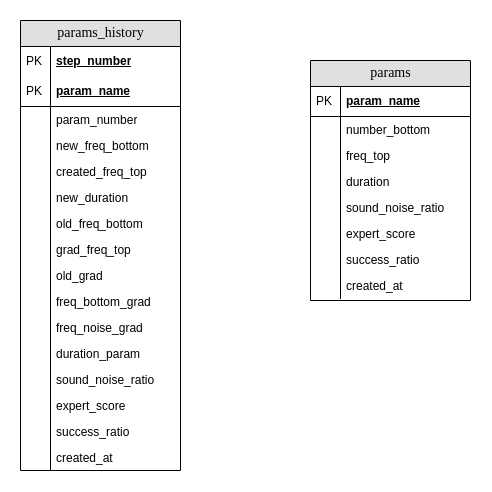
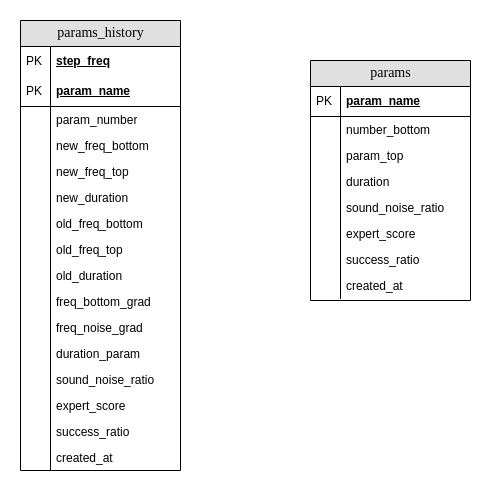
  <mxCell id="0" />
  <mxCell id="1" parent="0" />
  <mxCell id="2" value="params_history" style="swimlane;html=1;fontStyle=0;childLayout=stackLayout;horizontal=1;startSize=26;fillColor=#e0e0e0;horizontalStack=0;resizeParent=1;resizeLast=0;collapsible=1;marginBottom=0;swimlaneFillColor=#ffffff;align=center;rounded=0;shadow=0;comic=0;labelBackgroundColor=none;strokeWidth=1;fontFamily=Verdana;fontSize=14" vertex="1" parent="1"><mxGeometry x="20" y="20" width="160" height="450" as="geometry" /></mxCell>
- <mxCell id="3" value="step_number" style="shape=partialRectangle;top=0;left=0;right=0;bottom=1;html=1;align=left;verticalAlign=middle;fillColor=none;spacingLeft=34;spacingRight=4;whiteSpace=wrap;overflow=hidden;rotatable=0;points=[[0,0.5],[1,0.5]];portConstraint=eastwest;dropTarget=0;fontStyle=5;strokeColor=none;" vertex="1" parent="2"><mxGeometry y="26" width="160" height="30" as="geometry" /></mxCell>
+ <mxCell id="3" value="step_freq" style="shape=partialRectangle;top=0;left=0;right=0;bottom=1;html=1;align=left;verticalAlign=middle;fillColor=none;spacingLeft=34;spacingRight=4;whiteSpace=wrap;overflow=hidden;rotatable=0;points=[[0,0.5],[1,0.5]];portConstraint=eastwest;dropTarget=0;fontStyle=5;strokeColor=none;" vertex="1" parent="2"><mxGeometry y="26" width="160" height="30" as="geometry" /></mxCell>
  <mxCell id="4" value="PK" style="shape=partialRectangle;top=0;left=0;bottom=0;html=1;fillColor=none;align=left;verticalAlign=middle;spacingLeft=4;spacingRight=4;whiteSpace=wrap;overflow=hidden;rotatable=0;points=[];portConstraint=eastwest;part=1;" vertex="1" connectable="0" parent="3"><mxGeometry width="30" height="30" as="geometry" /></mxCell>
  <mxCell id="5" value="param_name" style="shape=partialRectangle;top=0;left=0;right=0;bottom=1;html=1;align=left;verticalAlign=middle;fillColor=none;spacingLeft=34;spacingRight=4;whiteSpace=wrap;overflow=hidden;rotatable=0;points=[[0,0.5],[1,0.5]];portConstraint=eastwest;dropTarget=0;fontStyle=5;" vertex="1" parent="2"><mxGeometry y="56" width="160" height="30" as="geometry" /></mxCell>
  <mxCell id="6" value="PK" style="shape=partialRectangle;top=0;left=0;bottom=0;html=1;fillColor=none;align=left;verticalAlign=middle;spacingLeft=4;spacingRight=4;whiteSpace=wrap;overflow=hidden;rotatable=0;points=[];portConstraint=eastwest;part=1;" vertex="1" connectable="0" parent="5"><mxGeometry width="30" height="30" as="geometry" /></mxCell>
  <mxCell id="7" value="param_number" style="shape=partialRectangle;top=0;left=0;right=0;bottom=0;html=1;align=left;verticalAlign=top;fillColor=none;spacingLeft=34;spacingRight=4;whiteSpace=wrap;overflow=hidden;rotatable=0;points=[[0,0.5],[1,0.5]];portConstraint=eastwest;dropTarget=0;" vertex="1" parent="2"><mxGeometry y="86" width="160" height="26" as="geometry" /></mxCell>
  <mxCell id="8" value="" style="shape=partialRectangle;top=0;left=0;bottom=0;html=1;fillColor=none;align=left;verticalAlign=top;spacingLeft=4;spacingRight=4;whiteSpace=wrap;overflow=hidden;rotatable=0;points=[];portConstraint=eastwest;part=1;" vertex="1" connectable="0" parent="7"><mxGeometry width="30" height="26" as="geometry" /></mxCell>
  <mxCell id="9" value="new_freq_bottom" style="shape=partialRectangle;top=0;left=0;right=0;bottom=0;html=1;align=left;verticalAlign=top;fillColor=none;spacingLeft=34;spacingRight=4;whiteSpace=wrap;overflow=hidden;rotatable=0;points=[[0,0.5],[1,0.5]];portConstraint=eastwest;dropTarget=0;" vertex="1" parent="2"><mxGeometry y="112" width="160" height="26" as="geometry" /></mxCell>
  <mxCell id="10" value="" style="shape=partialRectangle;top=0;left=0;bottom=0;html=1;fillColor=none;align=left;verticalAlign=top;spacingLeft=4;spacingRight=4;whiteSpace=wrap;overflow=hidden;rotatable=0;points=[];portConstraint=eastwest;part=1;" vertex="1" connectable="0" parent="9"><mxGeometry width="30" height="26" as="geometry" /></mxCell>
- <mxCell id="11" value="created_freq_top" style="shape=partialRectangle;top=0;left=0;right=0;bottom=0;html=1;align=left;verticalAlign=top;fillColor=none;spacingLeft=34;spacingRight=4;whiteSpace=wrap;overflow=hidden;rotatable=0;points=[[0,0.5],[1,0.5]];portConstraint=eastwest;dropTarget=0;" vertex="1" parent="2"><mxGeometry y="138" width="160" height="26" as="geometry" /></mxCell>
+ <mxCell id="11" value="new_freq_top" style="shape=partialRectangle;top=0;left=0;right=0;bottom=0;html=1;align=left;verticalAlign=top;fillColor=none;spacingLeft=34;spacingRight=4;whiteSpace=wrap;overflow=hidden;rotatable=0;points=[[0,0.5],[1,0.5]];portConstraint=eastwest;dropTarget=0;" vertex="1" parent="2"><mxGeometry y="138" width="160" height="26" as="geometry" /></mxCell>
  <mxCell id="12" value="" style="shape=partialRectangle;top=0;left=0;bottom=0;html=1;fillColor=none;align=left;verticalAlign=top;spacingLeft=4;spacingRight=4;whiteSpace=wrap;overflow=hidden;rotatable=0;points=[];portConstraint=eastwest;part=1;" vertex="1" connectable="0" parent="11"><mxGeometry width="30" height="26" as="geometry" /></mxCell>
  <mxCell id="13" value="new_duration" style="shape=partialRectangle;top=0;left=0;right=0;bottom=0;html=1;align=left;verticalAlign=top;fillColor=none;spacingLeft=34;spacingRight=4;whiteSpace=wrap;overflow=hidden;rotatable=0;points=[[0,0.5],[1,0.5]];portConstraint=eastwest;dropTarget=0;" vertex="1" parent="2"><mxGeometry y="164" width="160" height="26" as="geometry" /></mxCell>
  <mxCell id="14" value="" style="shape=partialRectangle;top=0;left=0;bottom=0;html=1;fillColor=none;align=left;verticalAlign=top;spacingLeft=4;spacingRight=4;whiteSpace=wrap;overflow=hidden;rotatable=0;points=[];portConstraint=eastwest;part=1;" vertex="1" connectable="0" parent="13"><mxGeometry width="30" height="26" as="geometry" /></mxCell>
  <mxCell id="15" value="old_freq_bottom" style="shape=partialRectangle;top=0;left=0;right=0;bottom=0;html=1;align=left;verticalAlign=top;fillColor=none;spacingLeft=34;spacingRight=4;whiteSpace=wrap;overflow=hidden;rotatable=0;points=[[0,0.5],[1,0.5]];portConstraint=eastwest;dropTarget=0;" vertex="1" parent="2"><mxGeometry y="190" width="160" height="26" as="geometry" /></mxCell>
  <mxCell id="16" value="" style="shape=partialRectangle;top=0;left=0;bottom=0;html=1;fillColor=none;align=left;verticalAlign=top;spacingLeft=4;spacingRight=4;whiteSpace=wrap;overflow=hidden;rotatable=0;points=[];portConstraint=eastwest;part=1;" vertex="1" connectable="0" parent="15"><mxGeometry width="30" height="26" as="geometry" /></mxCell>
- <mxCell id="17" value="grad_freq_top" style="shape=partialRectangle;top=0;left=0;right=0;bottom=0;html=1;align=left;verticalAlign=top;fillColor=none;spacingLeft=34;spacingRight=4;whiteSpace=wrap;overflow=hidden;rotatable=0;points=[[0,0.5],[1,0.5]];portConstraint=eastwest;dropTarget=0;" vertex="1" parent="2"><mxGeometry y="216" width="160" height="26" as="geometry" /></mxCell>
+ <mxCell id="17" value="old_freq_top" style="shape=partialRectangle;top=0;left=0;right=0;bottom=0;html=1;align=left;verticalAlign=top;fillColor=none;spacingLeft=34;spacingRight=4;whiteSpace=wrap;overflow=hidden;rotatable=0;points=[[0,0.5],[1,0.5]];portConstraint=eastwest;dropTarget=0;" vertex="1" parent="2"><mxGeometry y="216" width="160" height="26" as="geometry" /></mxCell>
  <mxCell id="18" value="" style="shape=partialRectangle;top=0;left=0;bottom=0;html=1;fillColor=none;align=left;verticalAlign=top;spacingLeft=4;spacingRight=4;whiteSpace=wrap;overflow=hidden;rotatable=0;points=[];portConstraint=eastwest;part=1;" vertex="1" connectable="0" parent="17"><mxGeometry width="30" height="26" as="geometry" /></mxCell>
- <mxCell id="19" value="old_grad" style="shape=partialRectangle;top=0;left=0;right=0;bottom=0;html=1;align=left;verticalAlign=top;fillColor=none;spacingLeft=34;spacingRight=4;whiteSpace=wrap;overflow=hidden;rotatable=0;points=[[0,0.5],[1,0.5]];portConstraint=eastwest;dropTarget=0;" vertex="1" parent="2"><mxGeometry y="242" width="160" height="26" as="geometry" /></mxCell>
+ <mxCell id="19" value="old_duration" style="shape=partialRectangle;top=0;left=0;right=0;bottom=0;html=1;align=left;verticalAlign=top;fillColor=none;spacingLeft=34;spacingRight=4;whiteSpace=wrap;overflow=hidden;rotatable=0;points=[[0,0.5],[1,0.5]];portConstraint=eastwest;dropTarget=0;" vertex="1" parent="2"><mxGeometry y="242" width="160" height="26" as="geometry" /></mxCell>
  <mxCell id="20" value="" style="shape=partialRectangle;top=0;left=0;bottom=0;html=1;fillColor=none;align=left;verticalAlign=top;spacingLeft=4;spacingRight=4;whiteSpace=wrap;overflow=hidden;rotatable=0;points=[];portConstraint=eastwest;part=1;" vertex="1" connectable="0" parent="19"><mxGeometry width="30" height="26" as="geometry" /></mxCell>
  <mxCell id="21" value="freq_bottom_grad" style="shape=partialRectangle;top=0;left=0;right=0;bottom=0;html=1;align=left;verticalAlign=top;fillColor=none;spacingLeft=34;spacingRight=4;whiteSpace=wrap;overflow=hidden;rotatable=0;points=[[0,0.5],[1,0.5]];portConstraint=eastwest;dropTarget=0;" vertex="1" parent="2"><mxGeometry y="268" width="160" height="26" as="geometry" /></mxCell>
  <mxCell id="22" value="" style="shape=partialRectangle;top=0;left=0;bottom=0;html=1;fillColor=none;align=left;verticalAlign=top;spacingLeft=4;spacingRight=4;whiteSpace=wrap;overflow=hidden;rotatable=0;points=[];portConstraint=eastwest;part=1;" vertex="1" connectable="0" parent="21"><mxGeometry width="30" height="26" as="geometry" /></mxCell>
  <mxCell id="23" value="freq_noise_grad" style="shape=partialRectangle;top=0;left=0;right=0;bottom=0;html=1;align=left;verticalAlign=top;fillColor=none;spacingLeft=34;spacingRight=4;whiteSpace=wrap;overflow=hidden;rotatable=0;points=[[0,0.5],[1,0.5]];portConstraint=eastwest;dropTarget=0;" vertex="1" parent="2"><mxGeometry y="294" width="160" height="26" as="geometry" /></mxCell>
  <mxCell id="24" value="" style="shape=partialRectangle;top=0;left=0;bottom=0;html=1;fillColor=none;align=left;verticalAlign=top;spacingLeft=4;spacingRight=4;whiteSpace=wrap;overflow=hidden;rotatable=0;points=[];portConstraint=eastwest;part=1;" vertex="1" connectable="0" parent="23"><mxGeometry width="30" height="26" as="geometry" /></mxCell>
  <mxCell id="25" value="duration_param" style="shape=partialRectangle;top=0;left=0;right=0;bottom=0;html=1;align=left;verticalAlign=top;fillColor=none;spacingLeft=34;spacingRight=4;whiteSpace=wrap;overflow=hidden;rotatable=0;points=[[0,0.5],[1,0.5]];portConstraint=eastwest;dropTarget=0;" vertex="1" parent="2"><mxGeometry y="320" width="160" height="26" as="geometry" /></mxCell>
  <mxCell id="26" value="" style="shape=partialRectangle;top=0;left=0;bottom=0;html=1;fillColor=none;align=left;verticalAlign=top;spacingLeft=4;spacingRight=4;whiteSpace=wrap;overflow=hidden;rotatable=0;points=[];portConstraint=eastwest;part=1;" vertex="1" connectable="0" parent="25"><mxGeometry width="30" height="26" as="geometry" /></mxCell>
  <mxCell id="27" value="sound_noise_ratio" style="shape=partialRectangle;top=0;left=0;right=0;bottom=0;html=1;align=left;verticalAlign=top;fillColor=none;spacingLeft=34;spacingRight=4;whiteSpace=wrap;overflow=hidden;rotatable=0;points=[[0,0.5],[1,0.5]];portConstraint=eastwest;dropTarget=0;" vertex="1" parent="2"><mxGeometry y="346" width="160" height="26" as="geometry" /></mxCell>
  <mxCell id="28" value="" style="shape=partialRectangle;top=0;left=0;bottom=0;html=1;fillColor=none;align=left;verticalAlign=top;spacingLeft=4;spacingRight=4;whiteSpace=wrap;overflow=hidden;rotatable=0;points=[];portConstraint=eastwest;part=1;" vertex="1" connectable="0" parent="27"><mxGeometry width="30" height="26" as="geometry" /></mxCell>
  <mxCell id="29" value="expert_score" style="shape=partialRectangle;top=0;left=0;right=0;bottom=0;html=1;align=left;verticalAlign=top;fillColor=none;spacingLeft=34;spacingRight=4;whiteSpace=wrap;overflow=hidden;rotatable=0;points=[[0,0.5],[1,0.5]];portConstraint=eastwest;dropTarget=0;" vertex="1" parent="2"><mxGeometry y="372" width="160" height="26" as="geometry" /></mxCell>
  <mxCell id="30" value="" style="shape=partialRectangle;top=0;left=0;bottom=0;html=1;fillColor=none;align=left;verticalAlign=top;spacingLeft=4;spacingRight=4;whiteSpace=wrap;overflow=hidden;rotatable=0;points=[];portConstraint=eastwest;part=1;" vertex="1" connectable="0" parent="29"><mxGeometry width="30" height="26" as="geometry" /></mxCell>
  <mxCell id="31" value="success_ratio" style="shape=partialRectangle;top=0;left=0;right=0;bottom=0;html=1;align=left;verticalAlign=top;fillColor=none;spacingLeft=34;spacingRight=4;whiteSpace=wrap;overflow=hidden;rotatable=0;points=[[0,0.5],[1,0.5]];portConstraint=eastwest;dropTarget=0;" vertex="1" parent="2"><mxGeometry y="398" width="160" height="26" as="geometry" /></mxCell>
  <mxCell id="32" value="" style="shape=partialRectangle;top=0;left=0;bottom=0;html=1;fillColor=none;align=left;verticalAlign=top;spacingLeft=4;spacingRight=4;whiteSpace=wrap;overflow=hidden;rotatable=0;points=[];portConstraint=eastwest;part=1;" vertex="1" connectable="0" parent="31"><mxGeometry width="30" height="26" as="geometry" /></mxCell>
  <mxCell id="33" value="created_at" style="shape=partialRectangle;top=0;left=0;right=0;bottom=0;html=1;align=left;verticalAlign=top;fillColor=none;spacingLeft=34;spacingRight=4;whiteSpace=wrap;overflow=hidden;rotatable=0;points=[[0,0.5],[1,0.5]];portConstraint=eastwest;dropTarget=0;" vertex="1" parent="2"><mxGeometry y="424" width="160" height="26" as="geometry" /></mxCell>
  <mxCell id="34" value="" style="shape=partialRectangle;top=0;left=0;bottom=0;html=1;fillColor=none;align=left;verticalAlign=top;spacingLeft=4;spacingRight=4;whiteSpace=wrap;overflow=hidden;rotatable=0;points=[];portConstraint=eastwest;part=1;" vertex="1" connectable="0" parent="33"><mxGeometry width="30" height="26" as="geometry" /></mxCell>
  <mxCell id="35" value="params" style="swimlane;html=1;fontStyle=0;childLayout=stackLayout;horizontal=1;startSize=26;fillColor=#e0e0e0;horizontalStack=0;resizeParent=1;resizeLast=0;collapsible=1;marginBottom=0;swimlaneFillColor=#ffffff;align=center;rounded=0;shadow=0;comic=0;labelBackgroundColor=none;strokeWidth=1;fontFamily=Verdana;fontSize=14" vertex="1" parent="1"><mxGeometry x="310" y="60" width="160" height="240" as="geometry" /></mxCell>
  <mxCell id="36" value="param_name" style="shape=partialRectangle;top=0;left=0;right=0;bottom=1;html=1;align=left;verticalAlign=middle;fillColor=none;spacingLeft=34;spacingRight=4;whiteSpace=wrap;overflow=hidden;rotatable=0;points=[[0,0.5],[1,0.5]];portConstraint=eastwest;dropTarget=0;fontStyle=5;" vertex="1" parent="35"><mxGeometry y="26" width="160" height="30" as="geometry" /></mxCell>
  <mxCell id="37" value="PK" style="shape=partialRectangle;top=0;left=0;bottom=0;html=1;fillColor=none;align=left;verticalAlign=middle;spacingLeft=4;spacingRight=4;whiteSpace=wrap;overflow=hidden;rotatable=0;points=[];portConstraint=eastwest;part=1;" vertex="1" connectable="0" parent="36"><mxGeometry width="30" height="30" as="geometry" /></mxCell>
  <mxCell id="38" value="number_bottom" style="shape=partialRectangle;top=0;left=0;right=0;bottom=0;html=1;align=left;verticalAlign=top;fillColor=none;spacingLeft=34;spacingRight=4;whiteSpace=wrap;overflow=hidden;rotatable=0;points=[[0,0.5],[1,0.5]];portConstraint=eastwest;dropTarget=0;" vertex="1" parent="35"><mxGeometry y="56" width="160" height="26" as="geometry" /></mxCell>
  <mxCell id="39" value="" style="shape=partialRectangle;top=0;left=0;bottom=0;html=1;fillColor=none;align=left;verticalAlign=top;spacingLeft=4;spacingRight=4;whiteSpace=wrap;overflow=hidden;rotatable=0;points=[];portConstraint=eastwest;part=1;" vertex="1" connectable="0" parent="38"><mxGeometry width="30" height="26" as="geometry" /></mxCell>
- <mxCell id="40" value="freq_top" style="shape=partialRectangle;top=0;left=0;right=0;bottom=0;html=1;align=left;verticalAlign=top;fillColor=none;spacingLeft=34;spacingRight=4;whiteSpace=wrap;overflow=hidden;rotatable=0;points=[[0,0.5],[1,0.5]];portConstraint=eastwest;dropTarget=0;" vertex="1" parent="35"><mxGeometry y="82" width="160" height="26" as="geometry" /></mxCell>
+ <mxCell id="40" value="param_top" style="shape=partialRectangle;top=0;left=0;right=0;bottom=0;html=1;align=left;verticalAlign=top;fillColor=none;spacingLeft=34;spacingRight=4;whiteSpace=wrap;overflow=hidden;rotatable=0;points=[[0,0.5],[1,0.5]];portConstraint=eastwest;dropTarget=0;" vertex="1" parent="35"><mxGeometry y="82" width="160" height="26" as="geometry" /></mxCell>
  <mxCell id="41" value="" style="shape=partialRectangle;top=0;left=0;bottom=0;html=1;fillColor=none;align=left;verticalAlign=top;spacingLeft=4;spacingRight=4;whiteSpace=wrap;overflow=hidden;rotatable=0;points=[];portConstraint=eastwest;part=1;" vertex="1" connectable="0" parent="40"><mxGeometry width="30" height="26" as="geometry" /></mxCell>
  <mxCell id="42" value="duration" style="shape=partialRectangle;top=0;left=0;right=0;bottom=0;html=1;align=left;verticalAlign=top;fillColor=none;spacingLeft=34;spacingRight=4;whiteSpace=wrap;overflow=hidden;rotatable=0;points=[[0,0.5],[1,0.5]];portConstraint=eastwest;dropTarget=0;" vertex="1" parent="35"><mxGeometry y="108" width="160" height="26" as="geometry" /></mxCell>
  <mxCell id="43" value="" style="shape=partialRectangle;top=0;left=0;bottom=0;html=1;fillColor=none;align=left;verticalAlign=top;spacingLeft=4;spacingRight=4;whiteSpace=wrap;overflow=hidden;rotatable=0;points=[];portConstraint=eastwest;part=1;" vertex="1" connectable="0" parent="42"><mxGeometry width="30" height="26" as="geometry" /></mxCell>
  <mxCell id="44" value="sound_noise_ratio" style="shape=partialRectangle;top=0;left=0;right=0;bottom=0;html=1;align=left;verticalAlign=top;fillColor=none;spacingLeft=34;spacingRight=4;whiteSpace=wrap;overflow=hidden;rotatable=0;points=[[0,0.5],[1,0.5]];portConstraint=eastwest;dropTarget=0;" vertex="1" parent="35"><mxGeometry y="134" width="160" height="26" as="geometry" /></mxCell>
  <mxCell id="45" value="" style="shape=partialRectangle;top=0;left=0;bottom=0;html=1;fillColor=none;align=left;verticalAlign=top;spacingLeft=4;spacingRight=4;whiteSpace=wrap;overflow=hidden;rotatable=0;points=[];portConstraint=eastwest;part=1;" vertex="1" connectable="0" parent="44"><mxGeometry width="30" height="26" as="geometry" /></mxCell>
  <mxCell id="46" value="expert_score" style="shape=partialRectangle;top=0;left=0;right=0;bottom=0;html=1;align=left;verticalAlign=top;fillColor=none;spacingLeft=34;spacingRight=4;whiteSpace=wrap;overflow=hidden;rotatable=0;points=[[0,0.5],[1,0.5]];portConstraint=eastwest;dropTarget=0;" vertex="1" parent="35"><mxGeometry y="160" width="160" height="26" as="geometry" /></mxCell>
  <mxCell id="47" value="" style="shape=partialRectangle;top=0;left=0;bottom=0;html=1;fillColor=none;align=left;verticalAlign=top;spacingLeft=4;spacingRight=4;whiteSpace=wrap;overflow=hidden;rotatable=0;points=[];portConstraint=eastwest;part=1;" vertex="1" connectable="0" parent="46"><mxGeometry width="30" height="26" as="geometry" /></mxCell>
  <mxCell id="48" value="success_ratio" style="shape=partialRectangle;top=0;left=0;right=0;bottom=0;html=1;align=left;verticalAlign=top;fillColor=none;spacingLeft=34;spacingRight=4;whiteSpace=wrap;overflow=hidden;rotatable=0;points=[[0,0.5],[1,0.5]];portConstraint=eastwest;dropTarget=0;" vertex="1" parent="35"><mxGeometry y="186" width="160" height="26" as="geometry" /></mxCell>
  <mxCell id="49" value="" style="shape=partialRectangle;top=0;left=0;bottom=0;html=1;fillColor=none;align=left;verticalAlign=top;spacingLeft=4;spacingRight=4;whiteSpace=wrap;overflow=hidden;rotatable=0;points=[];portConstraint=eastwest;part=1;" vertex="1" connectable="0" parent="48"><mxGeometry width="30" height="26" as="geometry" /></mxCell>
  <mxCell id="50" value="created_at" style="shape=partialRectangle;top=0;left=0;right=0;bottom=0;html=1;align=left;verticalAlign=top;fillColor=none;spacingLeft=34;spacingRight=4;whiteSpace=wrap;overflow=hidden;rotatable=0;points=[[0,0.5],[1,0.5]];portConstraint=eastwest;dropTarget=0;" vertex="1" parent="35"><mxGeometry y="212" width="160" height="26" as="geometry" /></mxCell>
  <mxCell id="51" value="" style="shape=partialRectangle;top=0;left=0;bottom=0;html=1;fillColor=none;align=left;verticalAlign=top;spacingLeft=4;spacingRight=4;whiteSpace=wrap;overflow=hidden;rotatable=0;points=[];portConstraint=eastwest;part=1;" vertex="1" connectable="0" parent="50"><mxGeometry width="30" height="26" as="geometry" /></mxCell>
